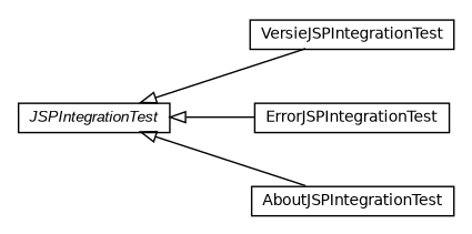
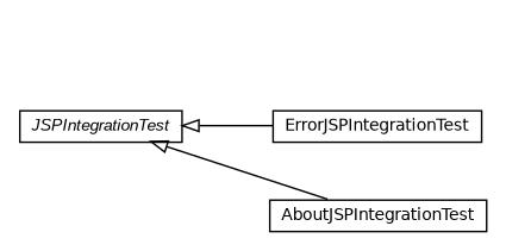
  digraph {
    fontname="DejaVu Sans"
    nodesep=0.25
    rankdir=LR
    ranksep=0.5
    node [fontcolor=black fontname="DejaVu Sans" fontsize=10.0 shape=plaintext]
    edge [arrowtail=empty dir=back fontname="DejaVu Sans" fontsize=10 headport=p labelfontname=arial labelfontsize=10 tailport=p]
-   n1 [label=<<table title="nl.mineleni.cbsviewer.jsp.VersieJSPIntegrationTest" border="0" cellborder="1" cellspacing="0" cellpadding="2" port="p" href="./VersieJSPIntegrationTest.html"> 		<tr><td><table border="0" cellspacing="0" cellpadding="1"> <tr><td align="center" balign="center"> VersieJSPIntegrationTest </td></tr> 		</table></td></tr> 		</table>>]
    n2 [label=<<table title="nl.mineleni.cbsviewer.jsp.JSPIntegrationTest" border="0" cellborder="1" cellspacing="0" cellpadding="2" port="p" href="./JSPIntegrationTest.html"> 		<tr><td><table border="0" cellspacing="0" cellpadding="1"> <tr><td align="center" balign="center"><font face="arial italic"> JSPIntegrationTest </font></td></tr> 		</table></td></tr> 		</table>>]
    n3 [label=<<table title="nl.mineleni.cbsviewer.jsp.ErrorJSPIntegrationTest" border="0" cellborder="1" cellspacing="0" cellpadding="2" port="p" href="./ErrorJSPIntegrationTest.html"> 		<tr><td><table border="0" cellspacing="0" cellpadding="1"> <tr><td align="center" balign="center"> ErrorJSPIntegrationTest </td></tr> 		</table></td></tr> 		</table>>]
    n4 [label=<<table title="nl.mineleni.cbsviewer.jsp.AboutJSPIntegrationTest" border="0" cellborder="1" cellspacing="0" cellpadding="2" port="p" href="./AboutJSPIntegrationTest.html"> 		<tr><td><table border="0" cellspacing="0" cellpadding="1"> <tr><td align="center" balign="center"> AboutJSPIntegrationTest </td></tr> 		</table></td></tr> 		</table>>]
-   n2 -> n1
    n2 -> n3
    n2 -> n4
  }
